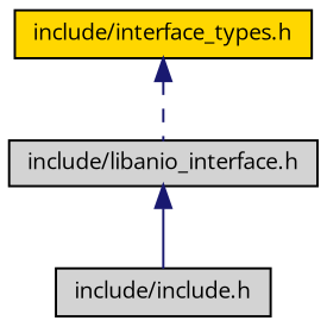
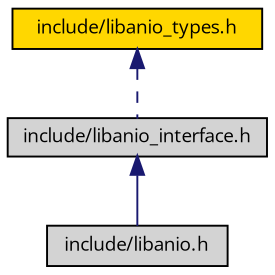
  digraph {
    fontname="Open Sans"
    node [color=black fillcolor=lightgrey fontname="Open Sans" fontsize=10 shape=record style=filled]
    edge [color=midnightblue dir=back fontname="Open Sans" fontsize=10 labelfontname=Helvetica labelfontsize=10]
-   n1 [fillcolor=gold fontcolor=black height=0.2 label="include/interface_types.h" width=0.4]
+   n1 [fillcolor=gold fontcolor=black height=0.2 label="include/libanio_types.h" width=0.4]
    n2 [height=0.2 label="include/libanio_interface.h" width=0.4]
-   n3 [height=0.2 label="include/include.h" width=0.4]
+   n3 [height=0.2 label="include/libanio.h" width=0.4]
    n1 -> n2 [style=dashed]
    n2 -> n3 [style=solid]
  }
